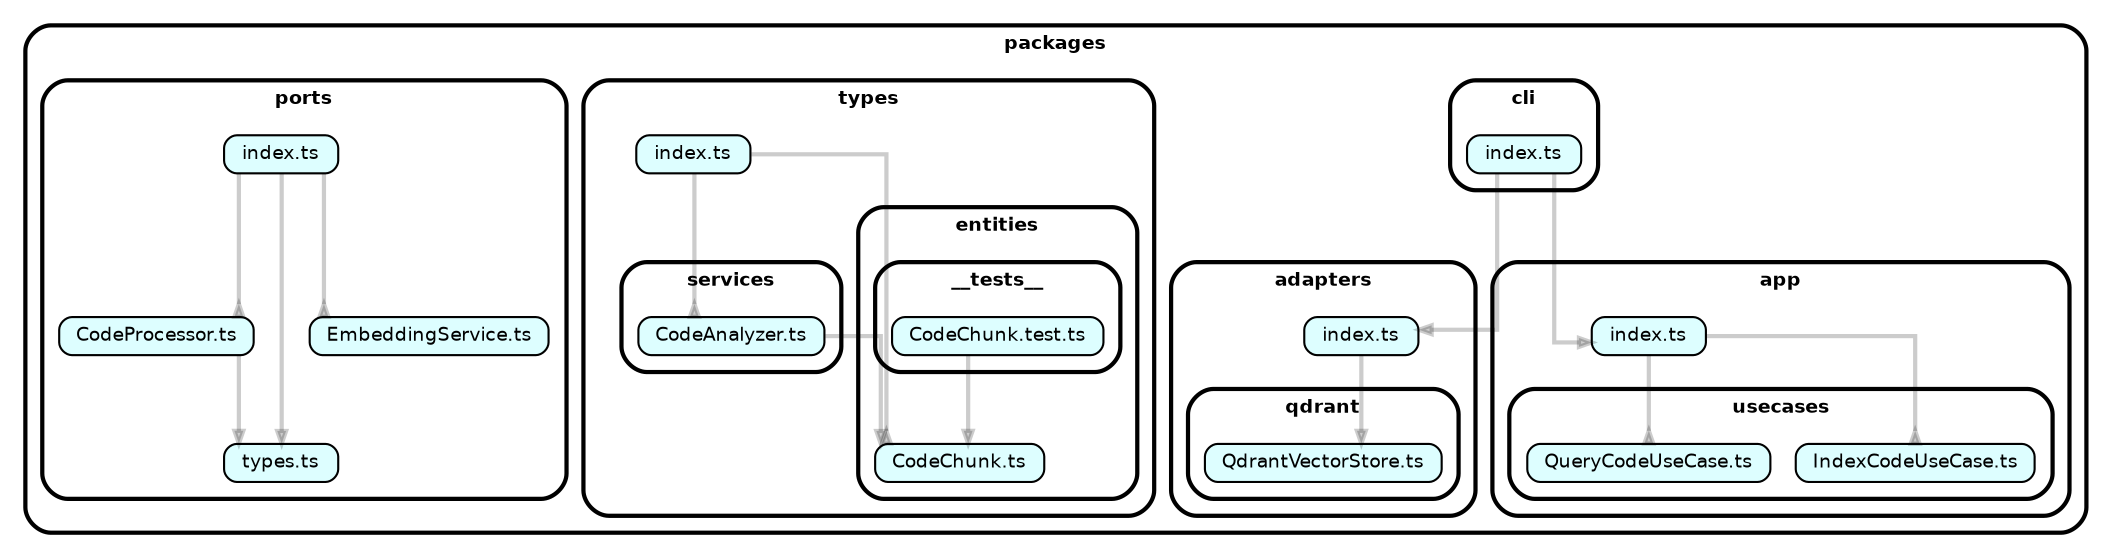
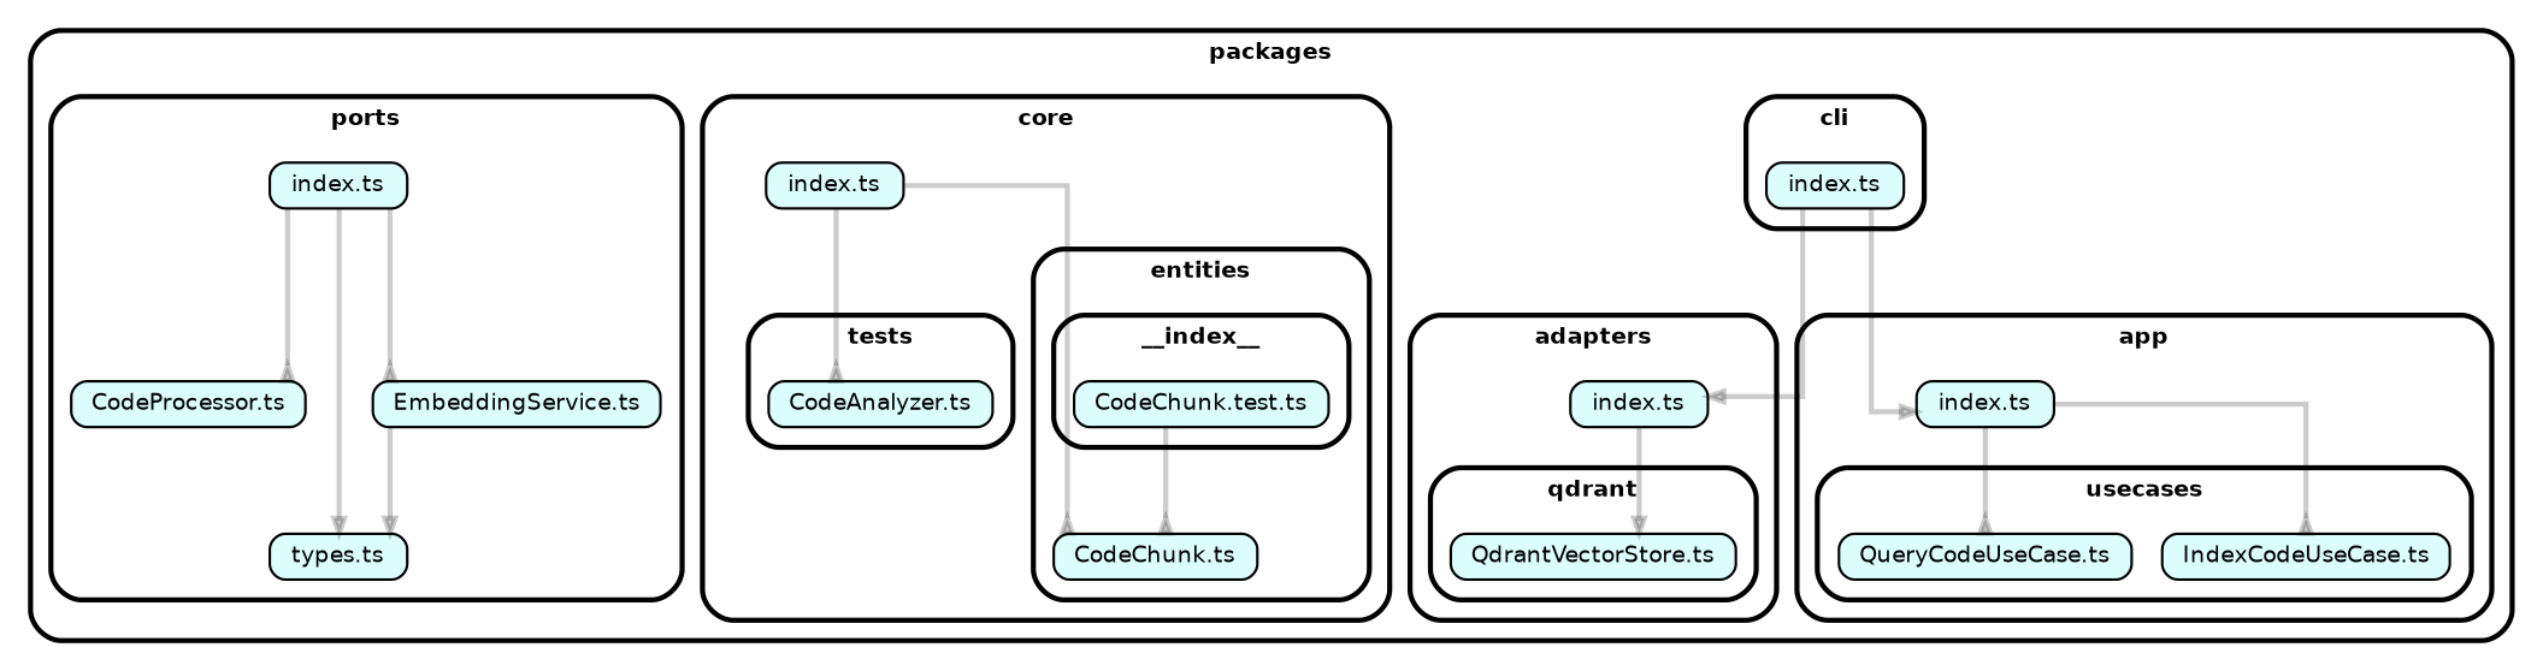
  strict digraph {
    compound=true
    fillcolor="#ffffff"
    fontname="Helvetica-bold"
    fontsize=9
    nodesep=0.16
    rankdir=TB
    ranksep=0.18
    splines=ortho
    style="rounded,bold,filled"
    node [color=black fillcolor="#ddfeff" fontcolor=black fontname=Helvetica fontsize=9 shape=box style="rounded, filled"]
    edge [arrowhead=normal arrowsize=0.6 color="#00000033" fontname=Helvetica fontsize=9 penwidth=2.0]
    n1 [height=0.2 label=<QdrantVectorStore.ts>]
    n2 [height=0.2 label=<index.ts>]
    n3 [height=0.2 label=<IndexCodeUseCase.ts>]
    n4 [height=0.2 label=<QueryCodeUseCase.ts>]
    n5 [height=0.2 label=<index.ts>]
    n6 [height=0.2 label=<index.ts>]
    n7 [height=0.2 label=<CodeChunk.test.ts>]
    n8 [height=0.2 label=<CodeChunk.ts>]
    n9 [height=0.2 label=<CodeAnalyzer.ts>]
    n10 [height=0.2 label=<index.ts>]
    n11 [height=0.2 label=<CodeProcessor.ts>]
    n12 [height=0.2 label=<types.ts>]
    n13 [height=0.2 label=<EmbeddingService.ts>]
    n14 [height=0.2 label=<index.ts>]
    subgraph cluster_1 {
      label=packages
      subgraph cluster_2 {
        label=adapters
        n2
        subgraph cluster_3 {
          label=qdrant
          n1
        }
      }
      subgraph cluster_4 {
        label=app
        n5
        subgraph cluster_5 {
          label=usecases
          n3
          n4
        }
      }
      subgraph cluster_6 {
        label=cli
        n6
      }
      subgraph cluster_7 {
-       label=types
+       label=core
        n10
        subgraph cluster_8 {
          label=entities
          n8
          subgraph cluster_9 {
-           label=__tests__
+           label=__index__
            n7
          }
        }
        subgraph cluster_10 {
-         label=services
+         label=tests
          n9
        }
      }
      subgraph cluster_11 {
        label=ports
        n11
        n12
        n13
        n14
      }
    }
    n2 -> n1
    n5 -> n3 [arrowhead=inv]
    n5 -> n4 [arrowhead=inv]
    n6 -> n2
    n6 -> n5
-   n7 -> n8
-   n9 -> n8
+   n7 -> n8 [arrowhead=inv]
    n10 -> n8 [arrowhead=inv]
    n10 -> n9 [arrowhead=inv]
-   n11 -> n12
+   n13 -> n12
    n14 -> n11 [arrowhead=inv]
    n14 -> n12
    n14 -> n13 [arrowhead=inv]
  }
